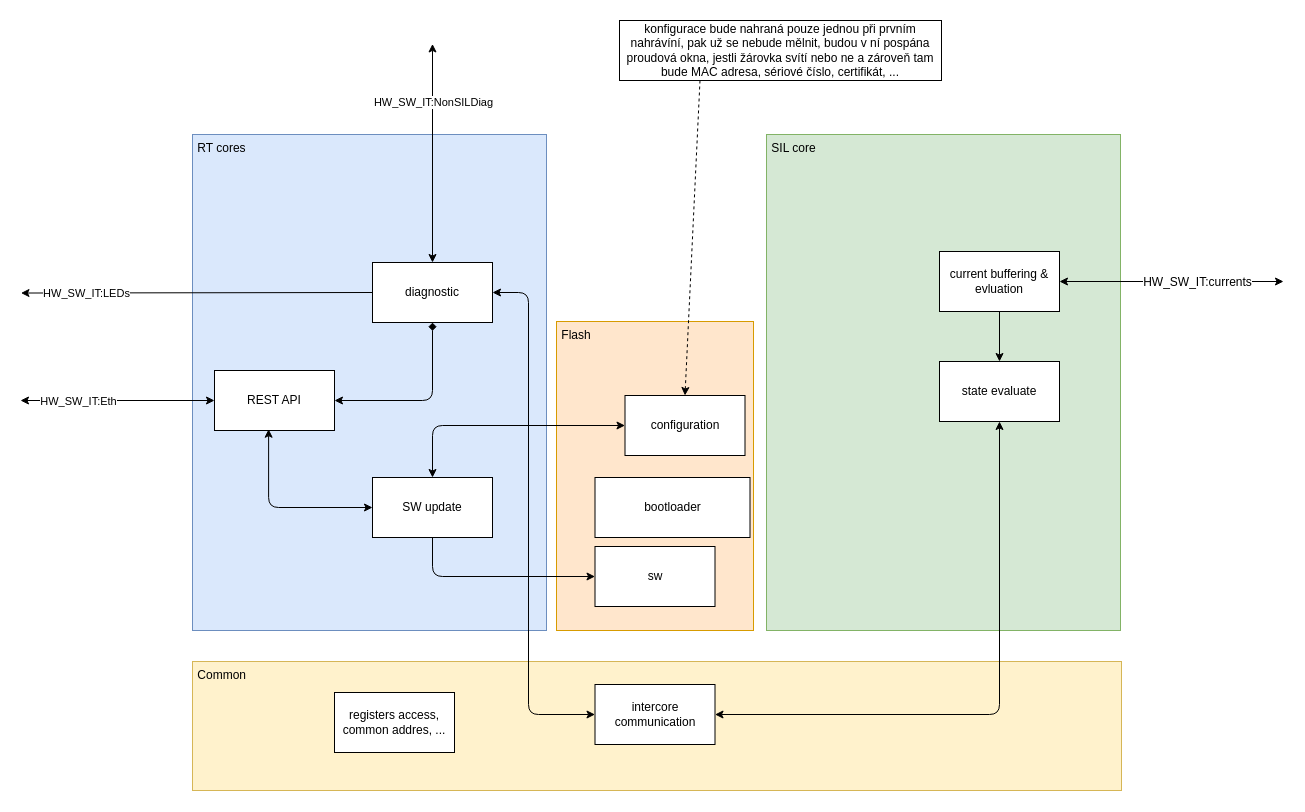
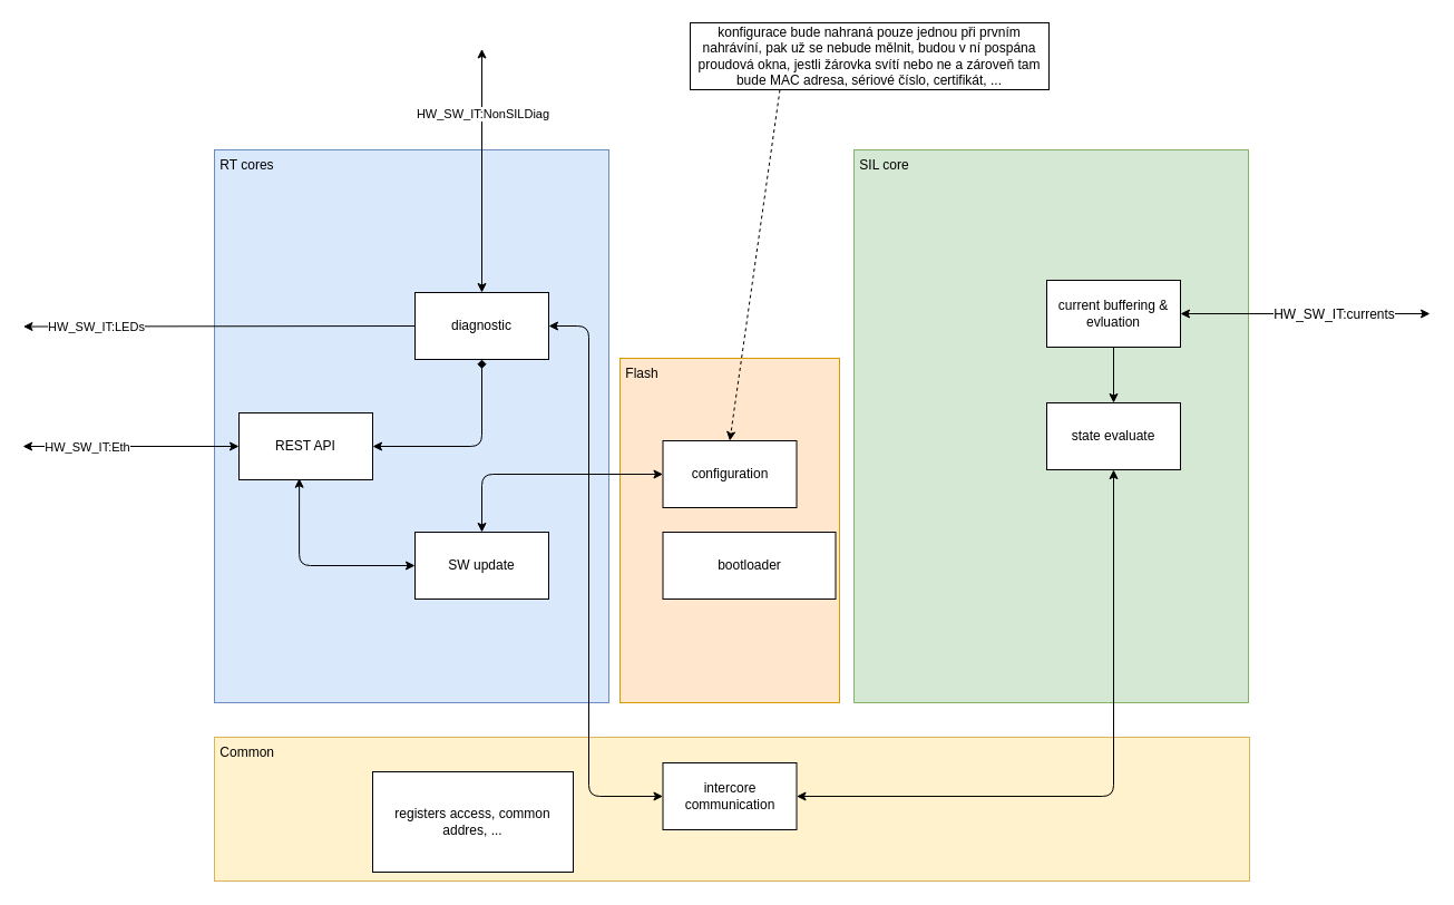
  <mxCell id="0" />
  <mxCell id="1" parent="0" />
  <mxCell id="2" value="&amp;nbsp;RT cores" style="rounded=0;whiteSpace=wrap;html=1;fillColor=#dae8fc;strokeColor=#6c8ebf;container=0;align=left;verticalAlign=top;movable=0;resizable=0;rotatable=0;deletable=0;editable=0;locked=1;connectable=0;" parent="1" vertex="1"><mxGeometry x="192" y="134" width="354" height="496" as="geometry" /></mxCell>
  <mxCell id="3" value="&amp;nbsp;SIL core" style="rounded=0;whiteSpace=wrap;html=1;fillColor=#d5e8d4;strokeColor=#82b366;container=0;align=left;verticalAlign=top;movable=0;resizable=0;rotatable=0;deletable=0;editable=0;locked=1;connectable=0;" parent="1" vertex="1"><mxGeometry x="766" y="134" width="354" height="496" as="geometry" /></mxCell>
  <mxCell id="4" value="&amp;nbsp;Common" style="rounded=0;whiteSpace=wrap;html=1;fillColor=#fff2cc;strokeColor=#d6b656;container=0;align=left;verticalAlign=top;movable=0;resizable=0;rotatable=0;deletable=0;editable=0;locked=1;connectable=0;" parent="1" vertex="1"><mxGeometry x="192" y="661" width="929" height="129" as="geometry" /></mxCell>
  <mxCell id="5" style="edgeStyle=none;html=1;startArrow=classic;startFill=1;" parent="1" source="8" edge="1"><mxGeometry relative="1" as="geometry"><mxPoint x="20" y="400" as="targetPoint" /></mxGeometry></mxCell>
  <mxCell id="6" value="HW_SW_IT:Eth" style="edgeLabel;html=1;align=center;verticalAlign=middle;resizable=0;points=[];" parent="5" vertex="1" connectable="0"><mxGeometry x="0.613" y="-2" relative="1" as="geometry"><mxPoint x="19" y="2" as="offset" /></mxGeometry></mxCell>
  <mxCell id="7" style="edgeStyle=orthogonalEdgeStyle;html=1;exitX=1;exitY=0.5;exitDx=0;exitDy=0;entryX=0.5;entryY=1;entryDx=0;entryDy=0;startArrow=classic;startFill=1;endArrow=diamond;" parent="1" source="8" target="14" edge="1"><mxGeometry relative="1" as="geometry" /></mxCell>
  <mxCell id="8" value="REST API" style="rounded=0;whiteSpace=wrap;html=1;" parent="1" vertex="1"><mxGeometry x="214" y="370" width="120" height="60" as="geometry" /></mxCell>
  <mxCell id="9" style="edgeStyle=none;html=1;exitX=0;exitY=0.5;exitDx=0;exitDy=0;" parent="1" source="14" edge="1"><mxGeometry relative="1" as="geometry"><mxPoint x="20.474" y="292.526" as="targetPoint" /></mxGeometry></mxCell>
  <mxCell id="10" value="HW_SW_IT:LEDs" style="edgeLabel;html=1;align=center;verticalAlign=middle;resizable=0;points=[];" parent="9" vertex="1" connectable="0"><mxGeometry x="0.83" y="1" relative="1" as="geometry"><mxPoint x="35" y="-1" as="offset" /></mxGeometry></mxCell>
  <mxCell id="11" style="edgeStyle=none;html=1;exitX=0.5;exitY=0;exitDx=0;exitDy=0;startArrow=classic;startFill=1;" parent="1" source="14" edge="1"><mxGeometry relative="1" as="geometry"><mxPoint x="432" y="43.444" as="targetPoint" /></mxGeometry></mxCell>
  <mxCell id="12" value="&lt;span style=&quot;color: rgb(0, 0, 0);&quot;&gt;HW_SW_IT:NonSILDiag&lt;/span&gt;" style="edgeLabel;html=1;align=center;verticalAlign=middle;resizable=0;points=[];" parent="11" vertex="1" connectable="0"><mxGeometry x="0.475" relative="1" as="geometry"><mxPoint as="offset" /></mxGeometry></mxCell>
  <mxCell id="13" style="edgeStyle=orthogonalEdgeStyle;html=1;exitX=1;exitY=0.5;exitDx=0;exitDy=0;entryX=0;entryY=0.5;entryDx=0;entryDy=0;startArrow=classic;startFill=1;" parent="1" source="14" target="22" edge="1"><mxGeometry relative="1" as="geometry"><Array as="points"><mxPoint x="528" y="292" /><mxPoint x="528" y="714" /></Array></mxGeometry></mxCell>
  <mxCell id="14" value="diagnostic" style="rounded=0;whiteSpace=wrap;html=1;" parent="1" vertex="1"><mxGeometry x="372" y="262" width="120" height="60" as="geometry" /></mxCell>
  <mxCell id="15" value="SW update" style="rounded=0;whiteSpace=wrap;html=1;" parent="1" vertex="1"><mxGeometry x="372" y="477" width="120" height="60" as="geometry" /></mxCell>
  <mxCell id="16" style="edgeStyle=orthogonalEdgeStyle;html=1;exitX=0;exitY=0.5;exitDx=0;exitDy=0;entryX=0.451;entryY=0.979;entryDx=0;entryDy=0;entryPerimeter=0;startArrow=classic;startFill=1;" parent="1" source="15" target="8" edge="1"><mxGeometry relative="1" as="geometry" /></mxCell>
  <mxCell id="17" value="&amp;nbsp;Flash" style="rounded=0;whiteSpace=wrap;html=1;fillColor=#ffe6cc;strokeColor=#d79b00;container=0;align=left;verticalAlign=top;movable=0;resizable=0;rotatable=0;deletable=0;editable=0;locked=1;connectable=0;" parent="1" vertex="1"><mxGeometry x="556" y="321" width="197" height="309" as="geometry" /></mxCell>
- <mxCell id="18" value="configuration" style="rounded=0;whiteSpace=wrap;html=1;" parent="1" vertex="1"><mxGeometry x="624.5" y="395" width="120" height="60" as="geometry" /></mxCell>
+ <mxCell id="18" value="configuration" style="rounded=0;whiteSpace=wrap;html=1;" parent="1" vertex="1"><mxGeometry x="594.5" y="395" width="120" height="60" as="geometry" /></mxCell>
  <mxCell id="19" value="bootloader" style="rounded=0;whiteSpace=wrap;html=1;" parent="1" vertex="1"><mxGeometry x="594.5" y="477" width="155" height="60" as="geometry" /></mxCell>
- <mxCell id="20" value="sw" style="rounded=0;whiteSpace=wrap;html=1;" parent="1" vertex="1"><mxGeometry x="594.5" y="546" width="120" height="60" as="geometry" /></mxCell>
- <mxCell id="21" style="edgeStyle=orthogonalEdgeStyle;html=1;exitX=0.5;exitY=1;exitDx=0;exitDy=0;entryX=0;entryY=0.5;entryDx=0;entryDy=0;" parent="1" source="15" target="20" edge="1"><mxGeometry relative="1" as="geometry" /></mxCell>
  <mxCell id="22" value="intercore communication" style="rounded=0;whiteSpace=wrap;html=1;" parent="1" vertex="1"><mxGeometry x="594.5" y="684" width="120" height="60" as="geometry" /></mxCell>
  <mxCell id="23" style="edgeStyle=orthogonalEdgeStyle;html=1;exitX=0.5;exitY=0;exitDx=0;exitDy=0;entryX=0;entryY=0.5;entryDx=0;entryDy=0;startArrow=classic;startFill=1;" parent="1" source="15" target="18" edge="1"><mxGeometry relative="1" as="geometry" /></mxCell>
  <mxCell id="24" style="edgeStyle=none;html=1;exitX=1;exitY=0.5;exitDx=0;exitDy=0;fontFamily=Helvetica;fontSize=12;fontColor=default;resizable=0;startArrow=classic;startFill=1;endArrow=classic;endFill=1;" parent="1" source="27" edge="1"><mxGeometry relative="1" as="geometry"><mxPoint x="1283" y="281" as="targetPoint" /></mxGeometry></mxCell>
  <mxCell id="25" value="HW_SW_IT:currents" style="edgeLabel;html=1;align=center;verticalAlign=middle;resizable=0;points=[];rounded=0;strokeColor=#82b366;fontFamily=Helvetica;fontSize=12;fontColor=default;fillColor=#d5e8d4;" parent="24" vertex="1" connectable="0"><mxGeometry x="0.238" y="1" relative="1" as="geometry"><mxPoint x="-2" y="1" as="offset" /></mxGeometry></mxCell>
  <mxCell id="26" style="edgeStyle=none;html=1;exitX=0.5;exitY=1;exitDx=0;exitDy=0;fontFamily=Helvetica;fontSize=12;fontColor=default;resizable=0;" parent="1" source="27" target="29" edge="1"><mxGeometry relative="1" as="geometry" /></mxCell>
  <mxCell id="27" value="current buffering &amp;amp; evluation" style="rounded=0;whiteSpace=wrap;html=1;" parent="1" vertex="1"><mxGeometry x="939" y="251" width="120" height="60" as="geometry" /></mxCell>
  <mxCell id="28" style="edgeStyle=orthogonalEdgeStyle;html=1;exitX=0.5;exitY=1;exitDx=0;exitDy=0;entryX=1;entryY=0.5;entryDx=0;entryDy=0;fontFamily=Helvetica;fontSize=12;fontColor=default;resizable=0;startArrow=classic;startFill=1;" parent="1" source="29" target="22" edge="1"><mxGeometry relative="1" as="geometry" /></mxCell>
  <mxCell id="29" value="state evaluate" style="rounded=0;whiteSpace=wrap;html=1;" parent="1" vertex="1"><mxGeometry x="939" y="361" width="120" height="60" as="geometry" /></mxCell>
- <mxCell id="30" value="registers access, common addres, ..." style="rounded=0;whiteSpace=wrap;html=1;" parent="1" vertex="1"><mxGeometry x="334" y="692" width="120" height="60" as="geometry" /></mxCell>
+ <mxCell id="30" value="registers access, common addres, ..." style="rounded=0;whiteSpace=wrap;html=1;" parent="1" vertex="1"><mxGeometry x="334" y="692" width="180" height="90" as="geometry" /></mxCell>
  <mxCell id="31" style="edgeStyle=none;html=1;exitX=0.25;exitY=1;exitDx=0;exitDy=0;entryX=0.5;entryY=0;entryDx=0;entryDy=0;dashed=1;" edge="1" parent="1" source="32" target="18"><mxGeometry relative="1" as="geometry" /></mxCell>
  <mxCell id="32" value="konfigurace bude nahraná pouze jednou při prvním nahrávíní, pak už se nebude mělnit, budou v ní pospána proudová okna, jestli žárovka svítí nebo ne a zároveň tam bude MAC adresa, sériové číslo, certifikát, ..." style="rounded=0;whiteSpace=wrap;html=1;" vertex="1" parent="1"><mxGeometry x="619" y="20" width="322" height="60" as="geometry" /></mxCell>
